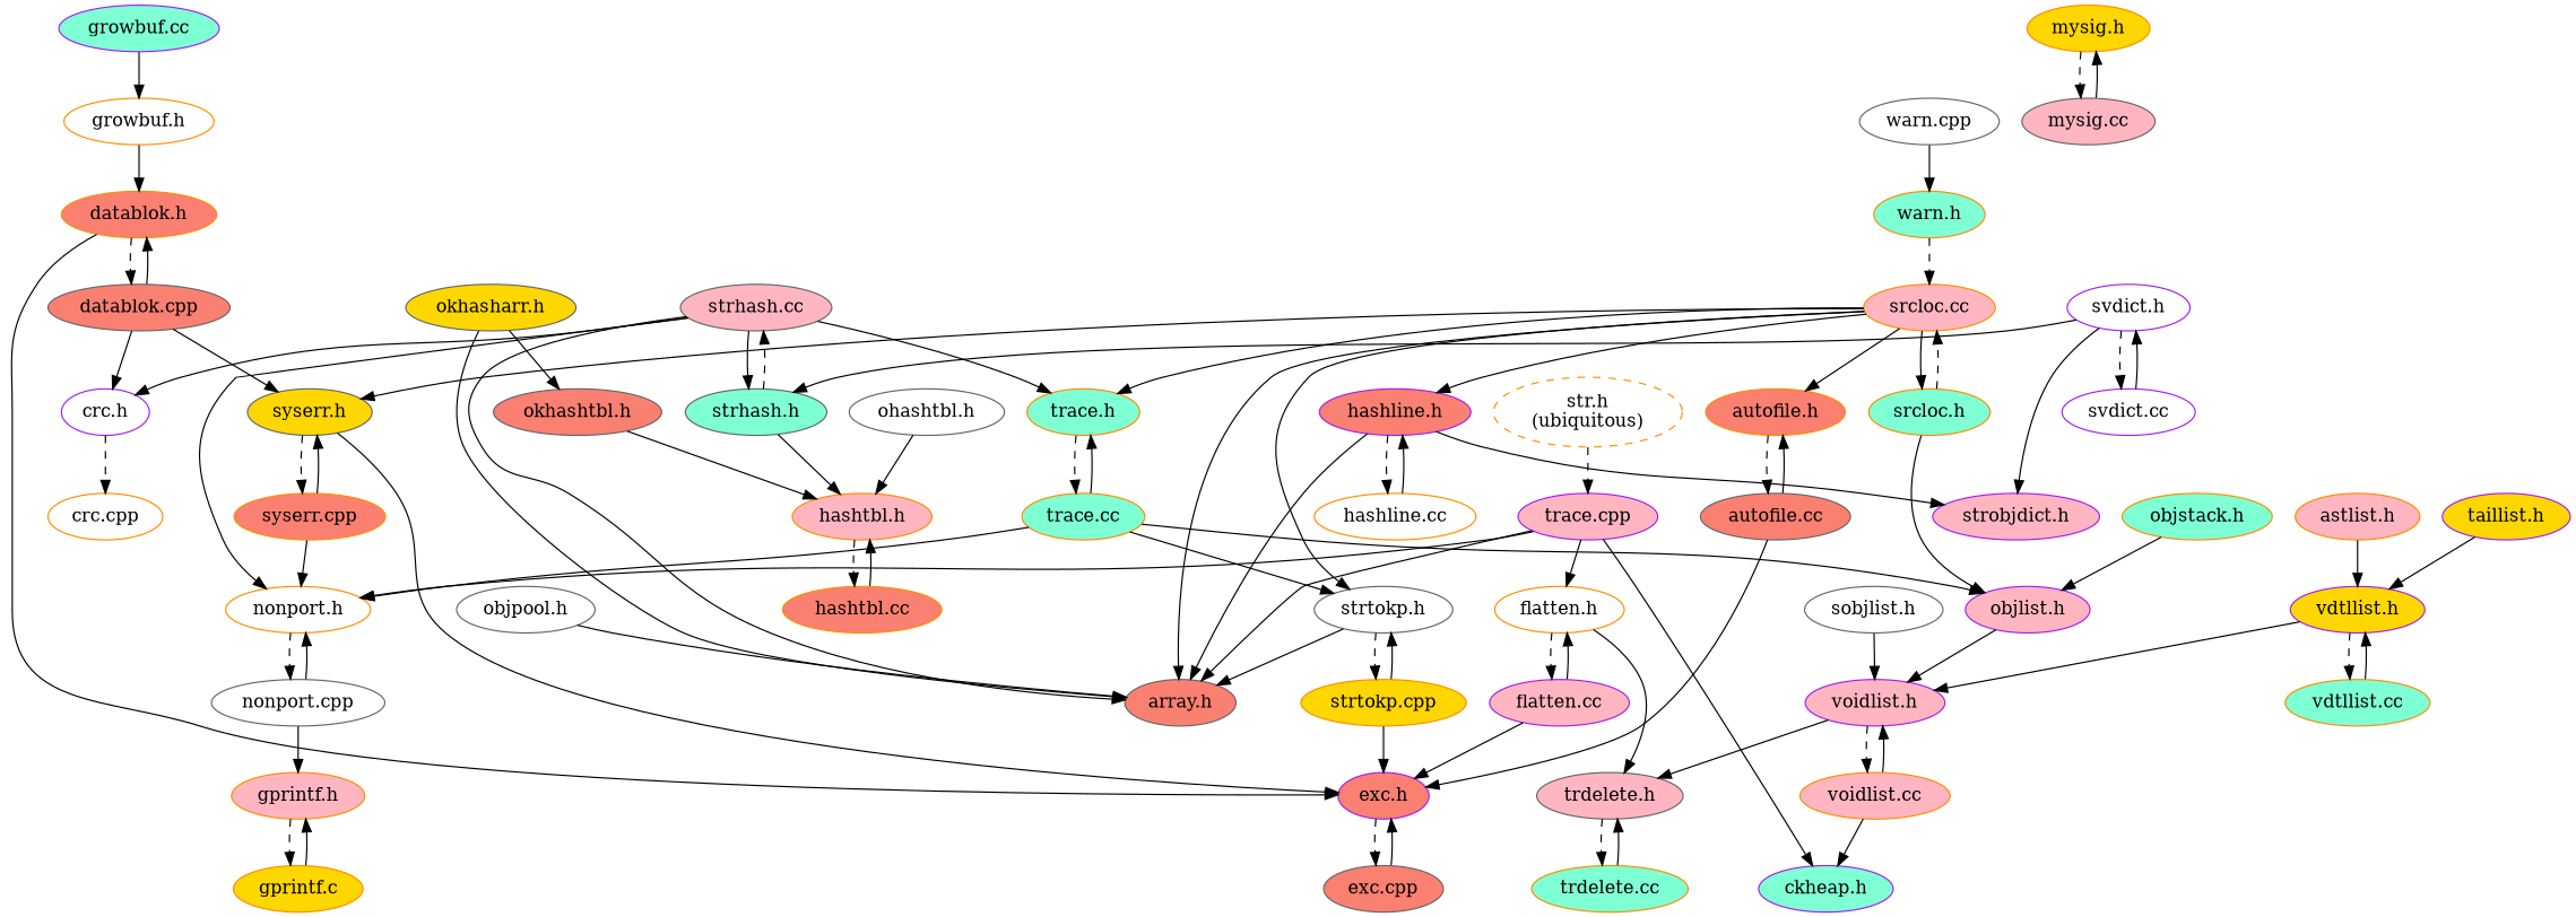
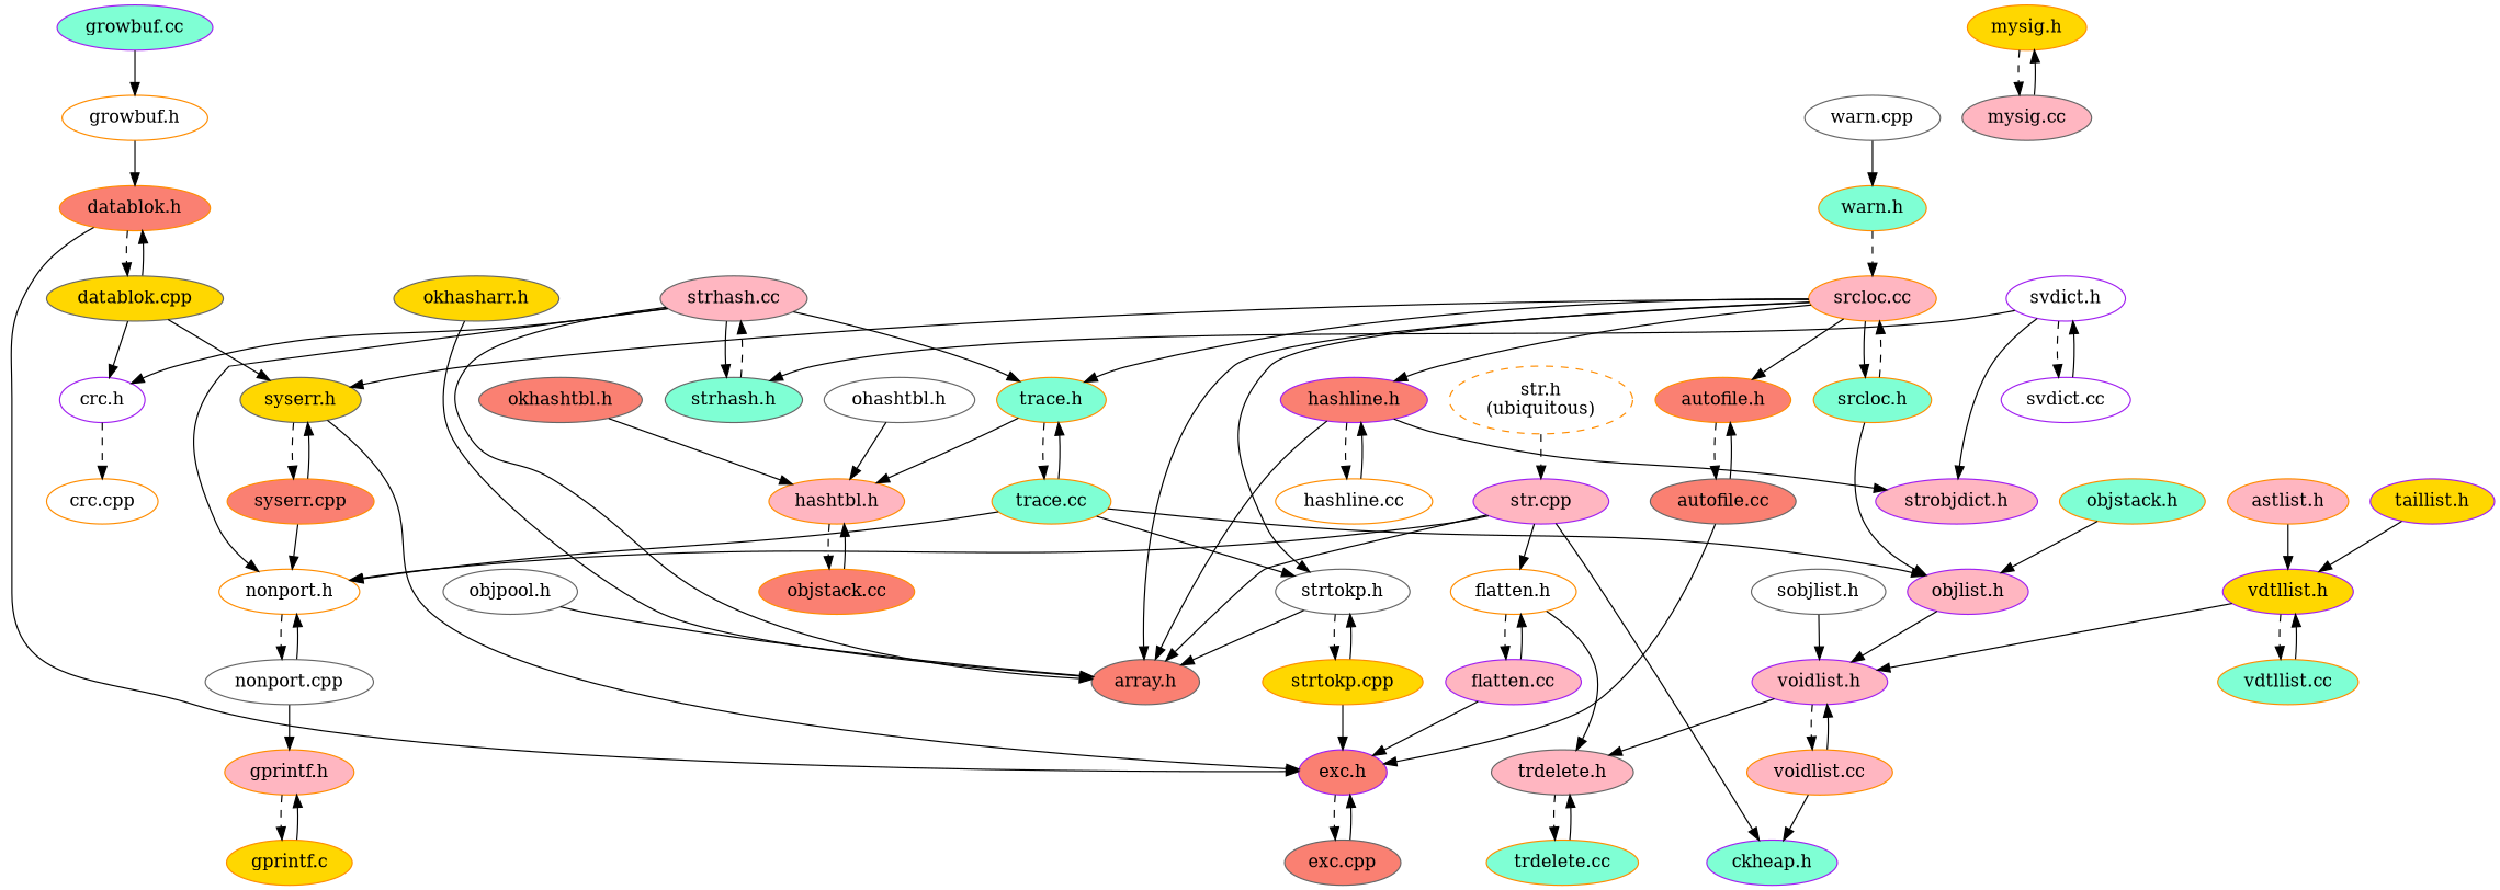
  digraph {
    node [color=darkorange fillcolor=white style=filled]
    "datablok.h" [fillcolor=salmon]
    "growbuf.h"
    "growbuf.cc" [color=purple fillcolor=aquamarine]
-   "datablok.cpp" [color=gray40 fillcolor=salmon]
+   "datablok.cpp" [color=gray40 fillcolor=gold]
    "exc.h" [color=purple fillcolor=salmon]
    "crc.h" [color=purple]
    "syserr.h" [color=gray40 fillcolor=gold]
    "objpool.h" [color=gray40]
    "array.h" [color=gray40 fillcolor=salmon]
    "strhash.h" [color=gray40 fillcolor=aquamarine]
    "strhash.cc" [color=gray40 fillcolor=lightpink]
    "hashtbl.h" [fillcolor=lightpink]
    "trace.h" [fillcolor=aquamarine]
    "nonport.h"
-   "hashtbl.cc" [fillcolor=salmon]
+   "hashtbl.cc" [fillcolor=salmon label="objstack.cc"]
    "trace.cc" [fillcolor=aquamarine]
    "crc.cpp"
    "nonport.cpp" [color=gray40]
    "voidlist.h" [color=purple fillcolor=lightpink]
    "voidlist.cc" [fillcolor=lightpink]
    "trdelete.h" [color=gray40 fillcolor=lightpink]
    "ckheap.h" [color=purple fillcolor=aquamarine]
    "trdelete.cc" [fillcolor=aquamarine]
    "svdict.h" [color=purple]
    "svdict.cc" [color=purple]
    "strobjdict.h" [color=purple fillcolor=lightpink]
    n27 [label="str.h\n(ubiquitous)" style="dashed,filled"]
-   "str.cpp" [color=purple fillcolor=lightpink label="trace.cpp"]
+   "str.cpp" [color=purple fillcolor=lightpink]
    "flatten.h"
    "flatten.cc" [color=purple fillcolor=lightpink]
    "warn.h" [fillcolor=aquamarine]
    "srcloc.cc" [fillcolor=lightpink]
    "warn.cpp" [color=gray40]
    "mysig.h" [fillcolor=gold]
    "mysig.cc" [color=gray40 fillcolor=lightpink]
    "srcloc.h" [fillcolor=aquamarine]
    "autofile.h" [fillcolor=salmon]
    "hashline.h" [color=purple fillcolor=salmon]
    "strtokp.h" [color=gray40]
    "objlist.h" [color=purple fillcolor=lightpink]
    "autofile.cc" [color=gray40 fillcolor=salmon]
    "syserr.cpp" [fillcolor=salmon]
    "hashline.cc"
    "strtokp.cpp" [fillcolor=gold]
    "exc.cpp" [color=gray40 fillcolor=salmon]
    "astlist.h" [fillcolor=lightpink]
    "vdtllist.h" [color=purple fillcolor=gold]
    "vdtllist.cc" [fillcolor=aquamarine]
    "taillist.h" [color=purple fillcolor=gold]
    "objstack.h" [fillcolor=aquamarine]
    "ohashtbl.h" [color=gray40]
    "okhasharr.h" [color=gray40 fillcolor=gold]
    "okhashtbl.h" [color=gray40 fillcolor=salmon]
    "sobjlist.h" [color=gray40]
    "gprintf.h" [fillcolor=lightpink]
    "gprintf.c" [fillcolor=gold]
    "datablok.h" -> "datablok.cpp" [style=dashed weight=10]
    "datablok.h" -> "exc.h"
    "growbuf.h" -> "datablok.h"
    "growbuf.cc" -> "growbuf.h" [weight=10]
    "datablok.cpp" -> "datablok.h" [weight=10]
    "datablok.cpp" -> "crc.h"
    "datablok.cpp" -> "syserr.h"
    "exc.h" -> "exc.cpp" [style=dashed weight=10]
    "crc.h" -> "crc.cpp" [style=dashed weight=10]
    "syserr.h" -> "exc.h"
    "syserr.h" -> "syserr.cpp" [style=dashed weight=10]
    "objpool.h" -> "array.h"
    "strhash.h" -> "strhash.cc" [style=dashed weight=10]
-   "strhash.h" -> "hashtbl.h"
+   "trace.h" -> "hashtbl.h"
    "strhash.cc" -> "crc.h"
    "strhash.cc" -> "array.h"
    "strhash.cc" -> "strhash.h" [weight=10]
    "strhash.cc" -> "trace.h"
    "strhash.cc" -> "nonport.h"
    "hashtbl.h" -> "hashtbl.cc" [style=dashed weight=10]
    "trace.h" -> "trace.cc" [style=dashed weight=10]
    "nonport.h" -> "nonport.cpp" [style=dashed weight=10]
    "hashtbl.cc" -> "hashtbl.h" [weight=10]
    "trace.cc" -> "trace.h" [weight=10]
    "trace.cc" -> "nonport.h"
    "trace.cc" -> "strtokp.h"
    "trace.cc" -> "objlist.h"
    "nonport.cpp" -> "nonport.h" [weight=10]
    "nonport.cpp" -> "gprintf.h"
    "voidlist.h" -> "voidlist.cc" [style=dashed weight=10]
    "voidlist.h" -> "trdelete.h"
    "voidlist.cc" -> "voidlist.h" [weight=10]
    "voidlist.cc" -> "ckheap.h"
    "trdelete.h" -> "trdelete.cc" [style=dashed weight=10]
    "trdelete.cc" -> "trdelete.h" [weight=10]
    "svdict.h" -> "strhash.h"
    "svdict.h" -> "svdict.cc" [style=dashed weight=10]
    "svdict.h" -> "strobjdict.h"
    "svdict.cc" -> "svdict.h" [weight=10]
    n27 -> "str.cpp" [style=dashed weight=10]
    "str.cpp" -> "array.h"
    "str.cpp" -> "nonport.h"
    "str.cpp" -> "ckheap.h"
    "str.cpp" -> "flatten.h"
    "flatten.h" -> "trdelete.h"
    "flatten.h" -> "flatten.cc" [style=dashed weight=10]
    "flatten.cc" -> "exc.h"
    "flatten.cc" -> "flatten.h" [weight=10]
    "warn.h" -> "srcloc.cc" [style=dashed weight=10]
    "srcloc.cc" -> "syserr.h"
    "srcloc.cc" -> "array.h"
    "srcloc.cc" -> "trace.h"
    "srcloc.cc" -> "srcloc.h" [weight=10]
    "srcloc.cc" -> "autofile.h"
    "srcloc.cc" -> "hashline.h"
    "srcloc.cc" -> "strtokp.h"
    "warn.cpp" -> "warn.h" [weight=10]
    "mysig.h" -> "mysig.cc" [style=dashed weight=10]
    "mysig.cc" -> "mysig.h" [weight=10]
    "srcloc.h" -> "srcloc.cc" [style=dashed weight=10]
    "srcloc.h" -> "objlist.h"
    "autofile.h" -> "autofile.cc" [style=dashed weight=10]
    "hashline.h" -> "array.h"
    "hashline.h" -> "strobjdict.h"
    "hashline.h" -> "hashline.cc" [style=dashed weight=10]
    "strtokp.h" -> "array.h"
    "strtokp.h" -> "strtokp.cpp" [style=dashed weight=10]
    "objlist.h" -> "voidlist.h"
    "autofile.cc" -> "exc.h"
    "autofile.cc" -> "autofile.h" [weight=10]
    "syserr.cpp" -> "syserr.h" [weight=10]
    "syserr.cpp" -> "nonport.h"
    "hashline.cc" -> "hashline.h" [weight=10]
    "strtokp.cpp" -> "exc.h"
    "strtokp.cpp" -> "strtokp.h" [weight=10]
    "exc.cpp" -> "exc.h" [weight=10]
    "astlist.h" -> "vdtllist.h"
    "vdtllist.h" -> "voidlist.h"
    "vdtllist.h" -> "vdtllist.cc" [style=dashed weight=10]
    "vdtllist.cc" -> "vdtllist.h" [weight=10]
    "taillist.h" -> "vdtllist.h"
    "objstack.h" -> "objlist.h"
    "ohashtbl.h" -> "hashtbl.h"
    "okhasharr.h" -> "array.h"
-   "okhasharr.h" -> "okhashtbl.h"
    "okhashtbl.h" -> "hashtbl.h"
    "sobjlist.h" -> "voidlist.h"
    "gprintf.h" -> "gprintf.c" [style=dashed weight=10]
    "gprintf.c" -> "gprintf.h" [weight=10]
  }
